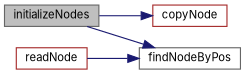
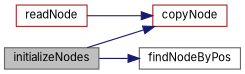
  digraph {
    fontname=Inter
    rankdir=LR
    node [color=gray40 fillcolor=white fontname=Inter fontsize=10 shape=record style=filled]
    edge [color=midnightblue fontname=Inter fontsize=10 labelfontname=Helvetica labelfontsize=10 style=solid]
    n1 [fillcolor=grey75 fontcolor=black height=0.2 label=initializeNodes width=0.4]
    n2 [color=brown height=0.2 label=copyNode width=0.4]
    n3 [height=0.2 label=findNodeByPos width=0.4]
    n4 [color=brown height=0.2 label=readNode width=0.4]
    n1 -> n2
    n1 -> n3
-   n4 -> n3
+   n4 -> n2
  }
